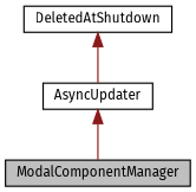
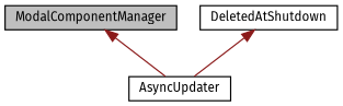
  digraph {
    fontname="Fira Sans"
    node [color=black fontname="Fira Sans" fontsize=10 shape=record]
    edge [color=firebrick4 dir=back fontname="Fira Sans" fontsize=10 labelfontname=Helvetica labelfontsize=10 style=solid]
    n1 [fillcolor=grey75 fontcolor=black height=0.2 label=ModalComponentManager style=filled width=0.4]
    n2 [height=0.2 label=AsyncUpdater width=0.4]
    n3 [height=0.2 label=DeletedAtShutdown width=0.4]
-   n2 -> n1
+   n1 -> n2
    n3 -> n2
  }
